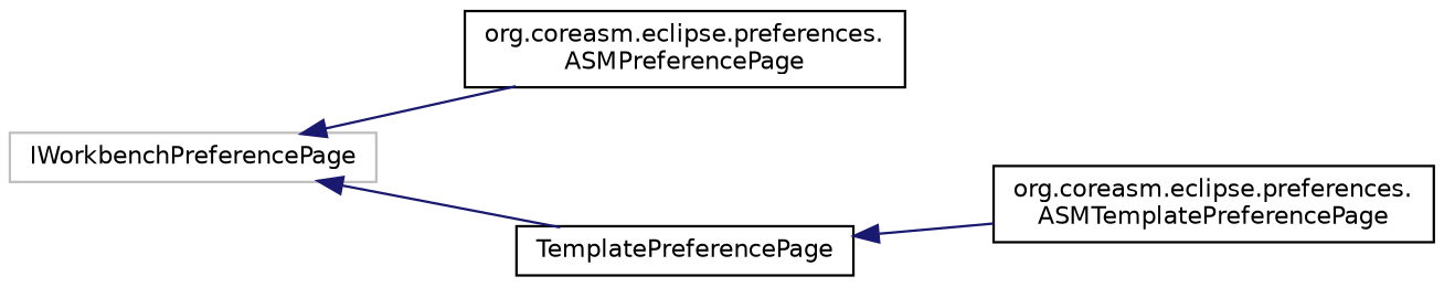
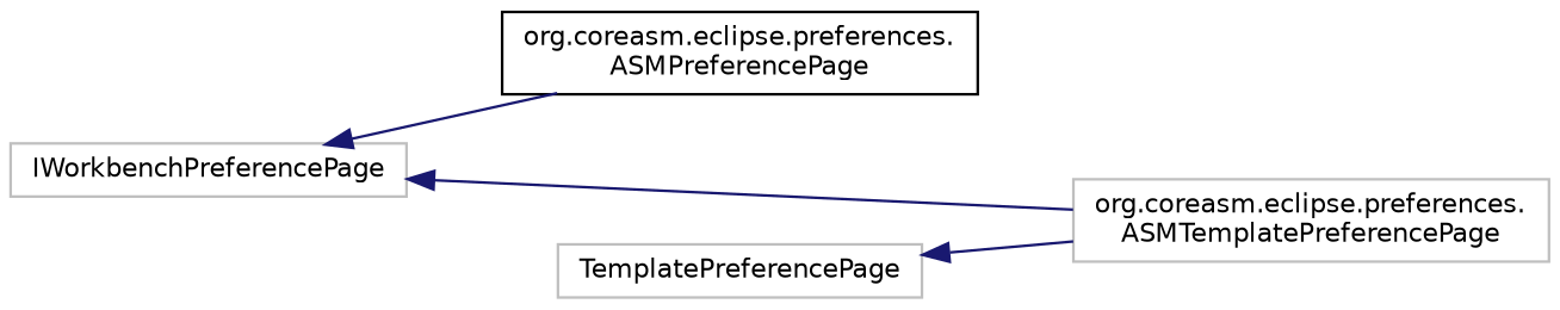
  digraph {
    rankdir=LR
    node [color=black fontname=Helvetica fontsize=10 shape=record]
    edge [color=midnightblue dir=back fontname=Helvetica fontsize=10 labelfontname=Helvetica labelfontsize=10 style=solid]
    n1 [height=0.2 label="org.coreasm.eclipse.preferences.\lASMPreferencePage" width=0.4]
    n2 [color=grey75 height=0.2 label=IWorkbenchPreferencePage width=0.4]
-   n3 [height=0.2 label="org.coreasm.eclipse.preferences.\lASMTemplatePreferencePage" width=0.4]
-   n4 [height=0.2 label=TemplatePreferencePage width=0.4]
+   n3 [color=grey75 height=0.2 label="org.coreasm.eclipse.preferences.\lASMTemplatePreferencePage" width=0.4]
+   n4 [color=grey75 height=0.2 label=TemplatePreferencePage width=0.4]
    n2 -> n1
-   n2 -> n4
+   n2 -> n3
    n4 -> n3
  }
